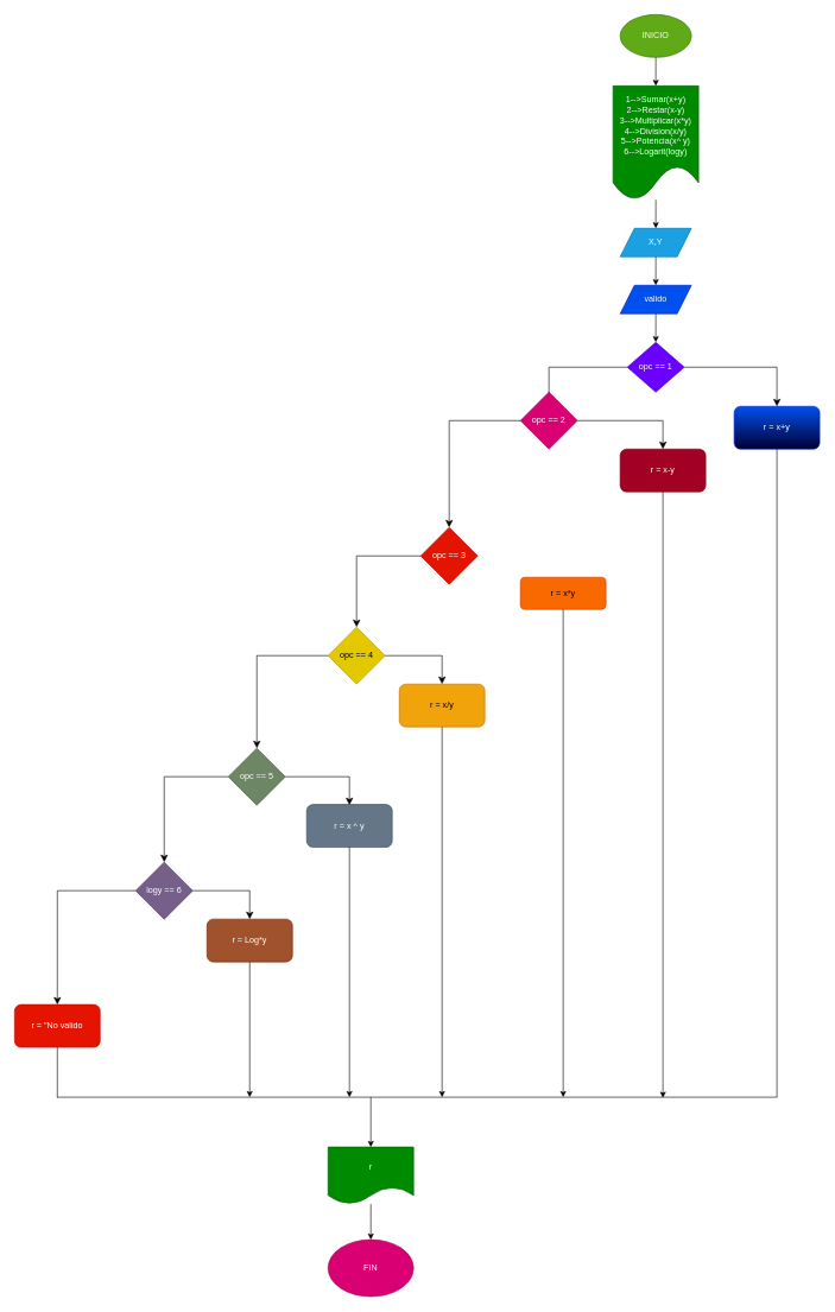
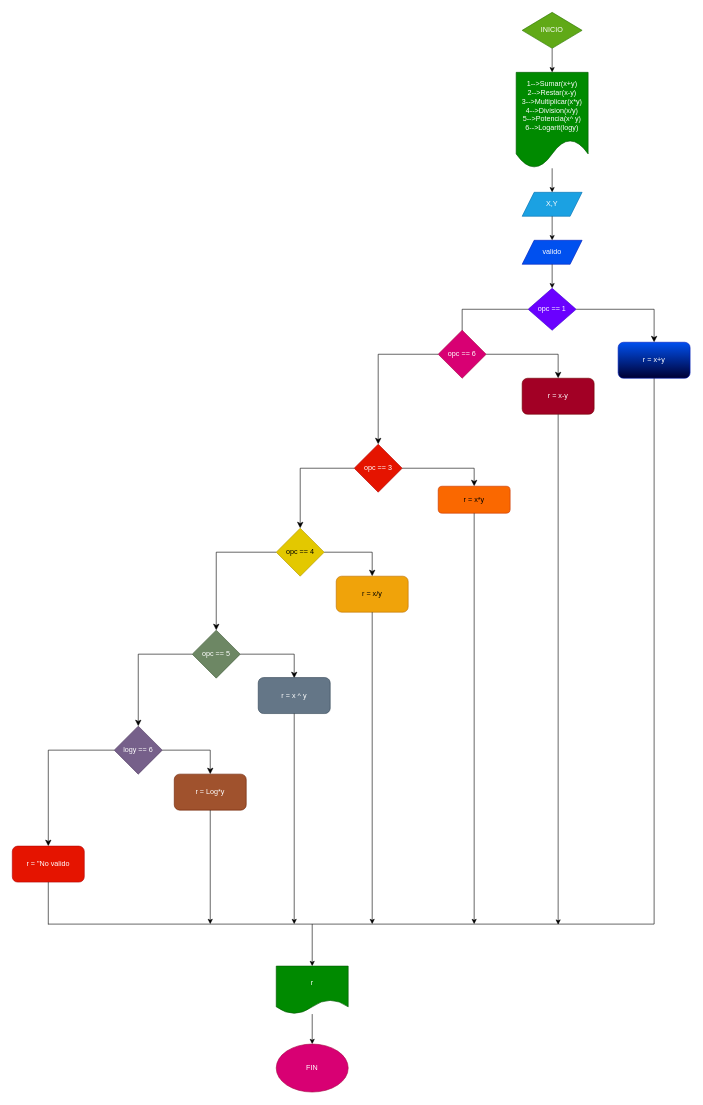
  <mxCell id="0" />
  <mxCell id="1" parent="0" />
- <mxCell id="2" value="INICIO" style="ellipse;whiteSpace=wrap;html=1;fillColor=#60a917;fontColor=#ffffff;strokeColor=#2D7600;" parent="1" vertex="1"><mxGeometry x="870" width="100" height="60" as="geometry" y="20" /></mxCell>
+ <mxCell id="2" value="INICIO" style="rhombus;whiteSpace=wrap;html=1;fillColor=#60a917;fontColor=#ffffff;strokeColor=#2D7600;" parent="1" vertex="1"><mxGeometry x="870" width="100" height="60" as="geometry" y="20" /></mxCell>
  <mxCell id="3" value="" style="endArrow=classic;html=1;" parent="1" source="2" edge="1"><mxGeometry width="50" height="50" relative="1" as="geometry"><mxPoint x="920" y="130" as="sourcePoint" /><mxPoint x="920" y="120" as="targetPoint" /></mxGeometry></mxCell>
  <mxCell id="4" value="1--&amp;gt;Sumar(x+y)&lt;br&gt;2--&amp;gt;Restar(x-y)&lt;br&gt;3--&amp;gt;Multiplicar(x*y)&lt;br&gt;4--&amp;gt;Division(x/y)&lt;br&gt;5--&amp;gt;Potencia(x^ y)&lt;br&gt;6--&amp;gt;Logarit(logy)" style="shape=document;whiteSpace=wrap;html=1;boundedLbl=1;fillColor=#008a00;fontColor=#ffffff;strokeColor=#005700;" parent="1" vertex="1"><mxGeometry x="860" y="120" width="120" height="160" as="geometry" /></mxCell>
  <mxCell id="5" value="" style="endArrow=classic;html=1;" parent="1" source="4" edge="1"><mxGeometry width="50" height="50" relative="1" as="geometry"><mxPoint x="920" y="330" as="sourcePoint" /><mxPoint x="920" y="320" as="targetPoint" /></mxGeometry></mxCell>
  <mxCell id="6" value="X,Y" style="shape=parallelogram;perimeter=parallelogramPerimeter;whiteSpace=wrap;html=1;fixedSize=1;fillColor=#1ba1e2;fontColor=#ffffff;strokeColor=#006EAF;" parent="1" vertex="1"><mxGeometry x="870" y="320" width="100" height="40" as="geometry" /></mxCell>
  <mxCell id="7" value="" style="endArrow=classic;html=1;" parent="1" source="6" edge="1"><mxGeometry width="50" height="50" relative="1" as="geometry"><mxPoint x="920" y="410" as="sourcePoint" /><mxPoint x="920" y="400" as="targetPoint" /></mxGeometry></mxCell>
  <mxCell id="8" value="valido" style="shape=parallelogram;perimeter=parallelogramPerimeter;whiteSpace=wrap;html=1;fixedSize=1;fillColor=#0050ef;fontColor=#ffffff;strokeColor=#001DBC;" parent="1" vertex="1"><mxGeometry x="870" y="400" width="100" height="40" as="geometry" /></mxCell>
  <mxCell id="9" value="" style="endArrow=classic;html=1;" parent="1" source="8" edge="1"><mxGeometry width="50" height="50" relative="1" as="geometry"><mxPoint x="920" y="490" as="sourcePoint" /><mxPoint x="920" y="480" as="targetPoint" /></mxGeometry></mxCell>
  <mxCell id="10" value="opc == 1" style="rhombus;whiteSpace=wrap;html=1;fillColor=#6a00ff;fontColor=#ffffff;strokeColor=#3700CC;" parent="1" vertex="1"><mxGeometry x="880" y="480" width="80" height="70" as="geometry" /></mxCell>
  <mxCell id="11" value="" style="edgeStyle=elbowEdgeStyle;elbow=vertical;endArrow=classic;html=1;curved=0;rounded=0;endSize=8;startSize=8;" edge="1" parent="1" source="10"><mxGeometry width="50" height="50" relative="1" as="geometry"><mxPoint x="809.289" y="565" as="sourcePoint" /><mxPoint x="770" y="570" as="targetPoint" /><Array as="points"><mxPoint x="680" y="515" /><mxPoint x="850" y="515" /></Array></mxGeometry></mxCell>
- <mxCell id="12" value="opc == 2" style="rhombus;whiteSpace=wrap;html=1;fillColor=#d80073;fontColor=#ffffff;strokeColor=#A50040;" vertex="1" parent="1"><mxGeometry x="730" y="550" width="80" height="80" as="geometry" /></mxCell>
+ <mxCell id="12" value="opc == 6" style="rhombus;whiteSpace=wrap;html=1;fillColor=#d80073;fontColor=#ffffff;strokeColor=#A50040;" vertex="1" parent="1"><mxGeometry x="730" y="550" width="80" height="80" as="geometry" /></mxCell>
  <mxCell id="13" value="" style="edgeStyle=segmentEdgeStyle;endArrow=classic;html=1;curved=0;rounded=0;endSize=8;startSize=8;" edge="1" parent="1" source="12"><mxGeometry width="50" height="50" relative="1" as="geometry"><mxPoint x="810" y="660" as="sourcePoint" /><mxPoint x="930" y="630" as="targetPoint" /></mxGeometry></mxCell>
  <mxCell id="14" value="r = x-y" style="rounded=1;whiteSpace=wrap;html=1;fillColor=#a20025;fontColor=#ffffff;strokeColor=#6F0000;" vertex="1" parent="1"><mxGeometry x="870" y="630" width="120" height="60" as="geometry" /></mxCell>
  <mxCell id="15" value="" style="edgeStyle=segmentEdgeStyle;endArrow=classic;html=1;curved=0;rounded=0;endSize=8;startSize=8;" edge="1" parent="1" source="12"><mxGeometry width="50" height="50" relative="1" as="geometry"><mxPoint x="659.289" y="640" as="sourcePoint" /><mxPoint x="630" y="740" as="targetPoint" /></mxGeometry></mxCell>
  <mxCell id="16" value="opc == 3" style="rhombus;whiteSpace=wrap;html=1;fillColor=#e51400;fontColor=#ffffff;strokeColor=#B20000;" vertex="1" parent="1"><mxGeometry x="590" y="740" width="80" height="80" as="geometry" /></mxCell>
+ <mxCell id="17" value="" style="edgeStyle=segmentEdgeStyle;endArrow=classic;html=1;curved=0;rounded=0;endSize=8;startSize=8;" edge="1" parent="1" source="16" target="18"><mxGeometry width="50" height="50" relative="1" as="geometry"><mxPoint x="670" y="830" as="sourcePoint" /><mxPoint x="760" y="810" as="targetPoint" /></mxGeometry></mxCell>
  <mxCell id="18" value="r = x*y" style="rounded=1;whiteSpace=wrap;html=1;fillColor=#fa6800;fontColor=#000000;strokeColor=#C73500;" vertex="1" parent="1"><mxGeometry x="730" y="810" width="120" height="45" as="geometry" /></mxCell>
  <mxCell id="19" value="" style="edgeStyle=segmentEdgeStyle;endArrow=classic;html=1;curved=0;rounded=0;endSize=8;startSize=8;" edge="1" parent="1" source="16"><mxGeometry width="50" height="50" relative="1" as="geometry"><mxPoint x="519.289" y="830" as="sourcePoint" /><mxPoint x="500" y="880" as="targetPoint" /></mxGeometry></mxCell>
  <mxCell id="20" value="opc == 4" style="rhombus;whiteSpace=wrap;html=1;fillColor=#e3c800;fontColor=#000000;strokeColor=#B09500;" vertex="1" parent="1"><mxGeometry x="460" y="880" width="80" height="80" as="geometry" /></mxCell>
  <mxCell id="21" value="" style="edgeStyle=segmentEdgeStyle;endArrow=classic;html=1;curved=0;rounded=0;endSize=8;startSize=8;" edge="1" parent="1" source="20"><mxGeometry width="50" height="50" relative="1" as="geometry"><mxPoint x="540" y="970" as="sourcePoint" /><mxPoint x="620" y="960" as="targetPoint" /></mxGeometry></mxCell>
  <mxCell id="22" value="r = x/y" style="rounded=1;whiteSpace=wrap;html=1;fillColor=#f0a30a;fontColor=#000000;strokeColor=#BD7000;" vertex="1" parent="1"><mxGeometry x="560" y="960" width="120" height="60" as="geometry" /></mxCell>
  <mxCell id="23" value="" style="edgeStyle=segmentEdgeStyle;endArrow=classic;html=1;curved=0;rounded=0;endSize=8;startSize=8;" edge="1" parent="1" source="20"><mxGeometry width="50" height="50" relative="1" as="geometry"><mxPoint x="389.289" y="970" as="sourcePoint" /><mxPoint x="360" y="1050" as="targetPoint" /></mxGeometry></mxCell>
  <mxCell id="24" value="opc == 5" style="rhombus;whiteSpace=wrap;html=1;fillColor=#6d8764;fontColor=#ffffff;strokeColor=#3A5431;" vertex="1" parent="1"><mxGeometry x="320" y="1050" width="80" height="80" as="geometry" /></mxCell>
  <mxCell id="25" value="" style="edgeStyle=segmentEdgeStyle;endArrow=classic;html=1;curved=0;rounded=0;endSize=8;startSize=8;" edge="1" parent="1" source="24"><mxGeometry width="50" height="50" relative="1" as="geometry"><mxPoint x="249.289" y="1140" as="sourcePoint" /><mxPoint x="230" y="1210" as="targetPoint" /></mxGeometry></mxCell>
  <mxCell id="26" value="" style="edgeStyle=segmentEdgeStyle;endArrow=classic;html=1;curved=0;rounded=0;endSize=8;startSize=8;" edge="1" parent="1" source="24"><mxGeometry width="50" height="50" relative="1" as="geometry"><mxPoint x="400" y="1140" as="sourcePoint" /><mxPoint x="490" y="1130" as="targetPoint" /></mxGeometry></mxCell>
  <mxCell id="27" value="r = x ^ y" style="rounded=1;whiteSpace=wrap;html=1;fillColor=#647687;fontColor=#ffffff;strokeColor=#314354;" vertex="1" parent="1"><mxGeometry x="430" y="1129" width="120" height="60" as="geometry" /></mxCell>
  <mxCell id="28" value="logy == 6" style="rhombus;whiteSpace=wrap;html=1;fillColor=#76608a;fontColor=#ffffff;strokeColor=#432D57;" vertex="1" parent="1"><mxGeometry x="190" y="1210" width="80" height="80" as="geometry" /></mxCell>
  <mxCell id="29" value="" style="edgeStyle=segmentEdgeStyle;endArrow=classic;html=1;curved=0;rounded=0;endSize=8;startSize=8;" edge="1" parent="1" source="28"><mxGeometry width="50" height="50" relative="1" as="geometry"><mxPoint x="270" y="1300" as="sourcePoint" /><mxPoint x="350" y="1290" as="targetPoint" /></mxGeometry></mxCell>
  <mxCell id="30" value="r = Log*y" style="rounded=1;whiteSpace=wrap;html=1;fillColor=#a0522d;fontColor=#ffffff;strokeColor=#6D1F00;" vertex="1" parent="1"><mxGeometry x="290" y="1290" width="120" height="60" as="geometry" /></mxCell>
  <mxCell id="31" value="" style="edgeStyle=segmentEdgeStyle;endArrow=classic;html=1;curved=0;rounded=0;endSize=8;startSize=8;" edge="1" parent="1" source="28"><mxGeometry width="50" height="50" relative="1" as="geometry"><mxPoint x="119.289" y="1300" as="sourcePoint" /><mxPoint x="80" y="1410" as="targetPoint" /></mxGeometry></mxCell>
  <mxCell id="32" value="r = &quot;No valido" style="rounded=1;whiteSpace=wrap;html=1;fillColor=#e51400;fontColor=#ffffff;strokeColor=#B20000;" vertex="1" parent="1"><mxGeometry x="20" y="1410" width="120" height="60" as="geometry" /></mxCell>
  <mxCell id="33" value="" style="endArrow=classic;html=1;" edge="1" parent="1" source="22"><mxGeometry width="50" height="50" relative="1" as="geometry"><mxPoint x="620" y="1070" as="sourcePoint" /><mxPoint x="620" y="1540" as="targetPoint" /></mxGeometry></mxCell>
  <mxCell id="34" value="" style="endArrow=classic;html=1;" edge="1" parent="1" source="27"><mxGeometry width="50" height="50" relative="1" as="geometry"><mxPoint x="490" y="1239" as="sourcePoint" /><mxPoint x="490" y="1540" as="targetPoint" /></mxGeometry></mxCell>
  <mxCell id="35" value="" style="endArrow=classic;html=1;" edge="1" parent="1" source="30"><mxGeometry width="50" height="50" relative="1" as="geometry"><mxPoint x="350" y="1400" as="sourcePoint" /><mxPoint x="350" y="1540" as="targetPoint" /></mxGeometry></mxCell>
  <mxCell id="36" value="" style="endArrow=none;html=1;" edge="1" parent="1"><mxGeometry width="50" height="50" relative="1" as="geometry"><mxPoint x="80" y="1540" as="sourcePoint" /><mxPoint x="1090" y="1540" as="targetPoint" /></mxGeometry></mxCell>
  <mxCell id="37" value="" style="endArrow=none;html=1;" edge="1" parent="1" source="32"><mxGeometry width="50" height="50" relative="1" as="geometry"><mxPoint x="80" y="1520" as="sourcePoint" /><mxPoint x="80" y="1540.711" as="targetPoint" /></mxGeometry></mxCell>
  <mxCell id="38" value="" style="endArrow=classic;html=1;" edge="1" parent="1" source="18"><mxGeometry width="50" height="50" relative="1" as="geometry"><mxPoint x="790" y="920" as="sourcePoint" /><mxPoint x="790" y="1540" as="targetPoint" /></mxGeometry></mxCell>
  <mxCell id="39" value="" style="endArrow=classic;html=1;" edge="1" parent="1"><mxGeometry width="50" height="50" relative="1" as="geometry"><mxPoint x="520" y="1540" as="sourcePoint" /><mxPoint x="520" y="1610" as="targetPoint" /></mxGeometry></mxCell>
  <mxCell id="40" value="r" style="shape=document;whiteSpace=wrap;html=1;boundedLbl=1;fillColor=#008a00;fontColor=#ffffff;strokeColor=#005700;" vertex="1" parent="1"><mxGeometry x="460" y="1610" width="120" height="80" as="geometry" /></mxCell>
  <mxCell id="41" value="" style="endArrow=classic;html=1;" edge="1" parent="1" source="40"><mxGeometry width="50" height="50" relative="1" as="geometry"><mxPoint x="520" y="1740" as="sourcePoint" /><mxPoint x="520" y="1740" as="targetPoint" /></mxGeometry></mxCell>
  <mxCell id="42" value="FIN" style="ellipse;whiteSpace=wrap;html=1;fillColor=#d80073;fontColor=#ffffff;strokeColor=#A50040;" vertex="1" parent="1"><mxGeometry x="460" y="1740" width="120" height="80" as="geometry" /></mxCell>
  <mxCell id="43" value="" style="edgeStyle=segmentEdgeStyle;endArrow=classic;html=1;curved=0;rounded=0;endSize=8;startSize=8;" edge="1" parent="1" source="10"><mxGeometry width="50" height="50" relative="1" as="geometry"><mxPoint x="960" y="565" as="sourcePoint" /><mxPoint x="1090" y="570" as="targetPoint" /></mxGeometry></mxCell>
  <mxCell id="44" value="r = x+y" style="rounded=1;whiteSpace=wrap;html=1;fillColor=#0050ef;fontColor=#ffffff;strokeColor=#001DBC;gradientColor=#000033;" vertex="1" parent="1"><mxGeometry x="1030" y="570" width="120" height="60" as="geometry" /></mxCell>
  <mxCell id="45" value="" style="endArrow=none;html=1;" edge="1" parent="1" source="44"><mxGeometry width="50" height="50" relative="1" as="geometry"><mxPoint x="1090" y="680" as="sourcePoint" /><mxPoint x="1090" y="1540" as="targetPoint" /></mxGeometry></mxCell>
  <mxCell id="46" value="" style="endArrow=classic;html=1;" edge="1" parent="1" source="14"><mxGeometry width="50" height="50" relative="1" as="geometry"><mxPoint x="930" y="740" as="sourcePoint" /><mxPoint x="930" y="1541" as="targetPoint" /></mxGeometry></mxCell>
